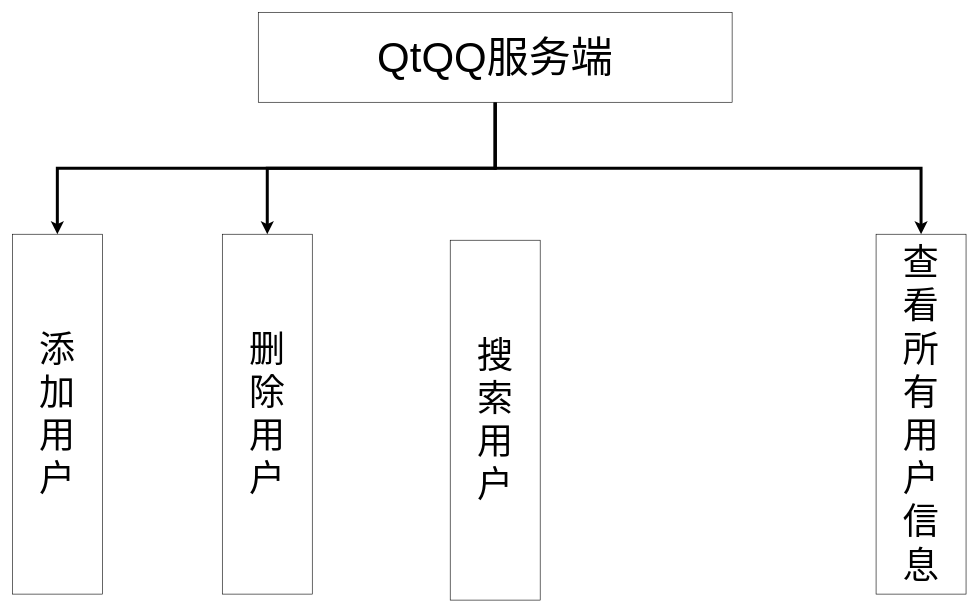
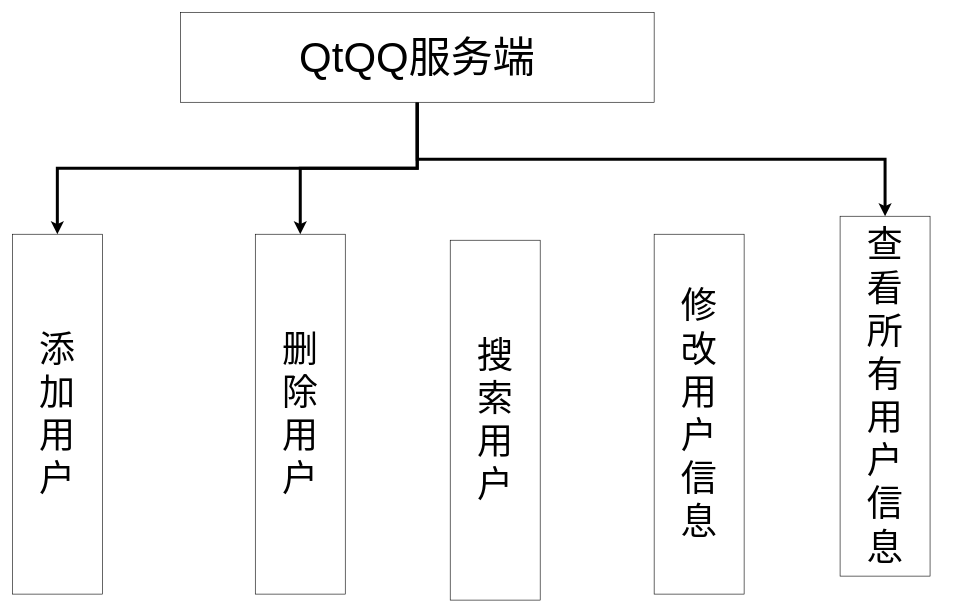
  <mxCell id="0" />
  <mxCell id="1" parent="0" />
  <mxCell id="2" style="edgeStyle=orthogonalEdgeStyle;rounded=0;orthogonalLoop=1;jettySize=auto;html=1;exitX=0.5;exitY=1;exitDx=0;exitDy=0;entryX=0.5;entryY=0;entryDx=0;entryDy=0;strokeWidth=5;" parent="1" source="5" target="6" edge="1"><mxGeometry relative="1" as="geometry" /></mxCell>
  <mxCell id="3" style="edgeStyle=orthogonalEdgeStyle;rounded=0;orthogonalLoop=1;jettySize=auto;html=1;exitX=0.5;exitY=1;exitDx=0;exitDy=0;entryX=0.5;entryY=0;entryDx=0;entryDy=0;strokeWidth=5;" parent="1" source="5" target="7" edge="1"><mxGeometry relative="1" as="geometry" /></mxCell>
  <mxCell id="4" style="edgeStyle=orthogonalEdgeStyle;rounded=0;orthogonalLoop=1;jettySize=auto;html=1;exitX=0.5;exitY=1;exitDx=0;exitDy=0;strokeWidth=5;" parent="1" source="5" target="9" edge="1"><mxGeometry relative="1" as="geometry" /></mxCell>
- <mxCell id="5" value="&lt;font style=&quot;font-size: 70px;&quot;&gt;QtQQ服务端&lt;/font&gt;" style="rounded=0;whiteSpace=wrap;html=1;" parent="1" vertex="1"><mxGeometry x="430" y="20" width="790" height="150" as="geometry" /></mxCell>
+ <mxCell id="5" value="&lt;font style=&quot;font-size: 70px;&quot;&gt;QtQQ服务端&lt;/font&gt;" style="rounded=0;whiteSpace=wrap;html=1;" parent="1" vertex="1"><mxGeometry x="300" y="20" width="790" height="150" as="geometry" /></mxCell>
  <mxCell id="6" value="&lt;font style=&quot;font-size: 60px;&quot;&gt;添&lt;/font&gt;&lt;div&gt;&lt;font style=&quot;font-size: 60px;&quot;&gt;加&lt;/font&gt;&lt;/div&gt;&lt;div&gt;&lt;font style=&quot;font-size: 60px;&quot;&gt;用&lt;/font&gt;&lt;/div&gt;&lt;div&gt;&lt;font style=&quot;font-size: 60px;&quot;&gt;户&lt;/font&gt;&lt;/div&gt;" style="rounded=0;whiteSpace=wrap;html=1;" parent="1" vertex="1"><mxGeometry x="20" y="390" width="150" height="600" as="geometry" /></mxCell>
- <mxCell id="7" value="&lt;span style=&quot;font-size: 60px;&quot;&gt;删&lt;/span&gt;&lt;div&gt;&lt;span style=&quot;font-size: 60px;&quot;&gt;除&lt;/span&gt;&lt;br&gt;&lt;div&gt;&lt;font style=&quot;font-size: 60px;&quot;&gt;用&lt;/font&gt;&lt;/div&gt;&lt;div&gt;&lt;font style=&quot;font-size: 60px;&quot;&gt;户&lt;/font&gt;&lt;/div&gt;&lt;/div&gt;" style="rounded=0;whiteSpace=wrap;html=1;" parent="1" vertex="1"><mxGeometry x="370" y="390" width="150" height="600" as="geometry" /></mxCell>
- <mxCell id="9" value="&lt;span style=&quot;font-size: 60px;&quot;&gt;查&lt;/span&gt;&lt;div&gt;&lt;span style=&quot;font-size: 60px;&quot;&gt;看&lt;/span&gt;&lt;/div&gt;&lt;div&gt;&lt;span style=&quot;font-size: 60px;&quot;&gt;所&lt;/span&gt;&lt;/div&gt;&lt;div&gt;&lt;span style=&quot;font-size: 60px;&quot;&gt;有&lt;/span&gt;&lt;/div&gt;&lt;div&gt;&lt;span style=&quot;font-size: 60px;&quot;&gt;用&lt;/span&gt;&lt;/div&gt;&lt;div&gt;&lt;span style=&quot;font-size: 60px;&quot;&gt;户&lt;/span&gt;&lt;/div&gt;&lt;div&gt;&lt;span style=&quot;font-size: 60px;&quot;&gt;信&lt;/span&gt;&lt;/div&gt;&lt;div&gt;&lt;span style=&quot;font-size: 60px;&quot;&gt;息&lt;/span&gt;&lt;/div&gt;" style="rounded=0;whiteSpace=wrap;html=1;" parent="1" vertex="1"><mxGeometry x="1460" y="390" width="150" height="600" as="geometry" /></mxCell>
+ <mxCell id="7" value="&lt;span style=&quot;font-size: 60px;&quot;&gt;删&lt;/span&gt;&lt;div&gt;&lt;span style=&quot;font-size: 60px;&quot;&gt;除&lt;/span&gt;&lt;br&gt;&lt;div&gt;&lt;font style=&quot;font-size: 60px;&quot;&gt;用&lt;/font&gt;&lt;/div&gt;&lt;div&gt;&lt;font style=&quot;font-size: 60px;&quot;&gt;户&lt;/font&gt;&lt;/div&gt;&lt;/div&gt;" style="rounded=0;whiteSpace=wrap;html=1;" parent="1" vertex="1"><mxGeometry x="425" y="390" width="150" height="600" as="geometry" /></mxCell>
+ <mxCell id="8" value="&lt;span style=&quot;font-size: 60px;&quot;&gt;修&lt;/span&gt;&lt;div&gt;&lt;span style=&quot;font-size: 60px;&quot;&gt;改&lt;/span&gt;&lt;/div&gt;&lt;div&gt;&lt;span style=&quot;font-size: 60px;&quot;&gt;用&lt;/span&gt;&lt;/div&gt;&lt;div&gt;&lt;span style=&quot;font-size: 60px;&quot;&gt;户&lt;/span&gt;&lt;/div&gt;&lt;div&gt;&lt;span style=&quot;font-size: 60px;&quot;&gt;信&lt;/span&gt;&lt;/div&gt;&lt;div&gt;&lt;span style=&quot;font-size: 60px;&quot;&gt;息&lt;/span&gt;&lt;/div&gt;" style="rounded=0;whiteSpace=wrap;html=1;" parent="1" vertex="1"><mxGeometry x="1090" y="390" width="150" height="600" as="geometry" /></mxCell>
+ <mxCell id="9" value="&lt;span style=&quot;font-size: 60px;&quot;&gt;查&lt;/span&gt;&lt;div&gt;&lt;span style=&quot;font-size: 60px;&quot;&gt;看&lt;/span&gt;&lt;/div&gt;&lt;div&gt;&lt;span style=&quot;font-size: 60px;&quot;&gt;所&lt;/span&gt;&lt;/div&gt;&lt;div&gt;&lt;span style=&quot;font-size: 60px;&quot;&gt;有&lt;/span&gt;&lt;/div&gt;&lt;div&gt;&lt;span style=&quot;font-size: 60px;&quot;&gt;用&lt;/span&gt;&lt;/div&gt;&lt;div&gt;&lt;span style=&quot;font-size: 60px;&quot;&gt;户&lt;/span&gt;&lt;/div&gt;&lt;div&gt;&lt;span style=&quot;font-size: 60px;&quot;&gt;信&lt;/span&gt;&lt;/div&gt;&lt;div&gt;&lt;span style=&quot;font-size: 60px;&quot;&gt;息&lt;/span&gt;&lt;/div&gt;" style="rounded=0;whiteSpace=wrap;html=1;" parent="1" vertex="1"><mxGeometry x="1400" y="360" width="150" height="600" as="geometry" /></mxCell>
  <mxCell id="10" value="&lt;span style=&quot;font-size: 60px;&quot;&gt;搜&lt;/span&gt;&lt;div&gt;&lt;span style=&quot;font-size: 60px;&quot;&gt;索&lt;/span&gt;&lt;/div&gt;&lt;div&gt;&lt;span style=&quot;font-size: 60px;&quot;&gt;用&lt;/span&gt;&lt;/div&gt;&lt;div&gt;&lt;span style=&quot;font-size: 60px;&quot;&gt;户&lt;/span&gt;&lt;/div&gt;" style="rounded=0;whiteSpace=wrap;html=1;" vertex="1" parent="1"><mxGeometry x="750" y="400" width="150" height="600" as="geometry" /></mxCell>
